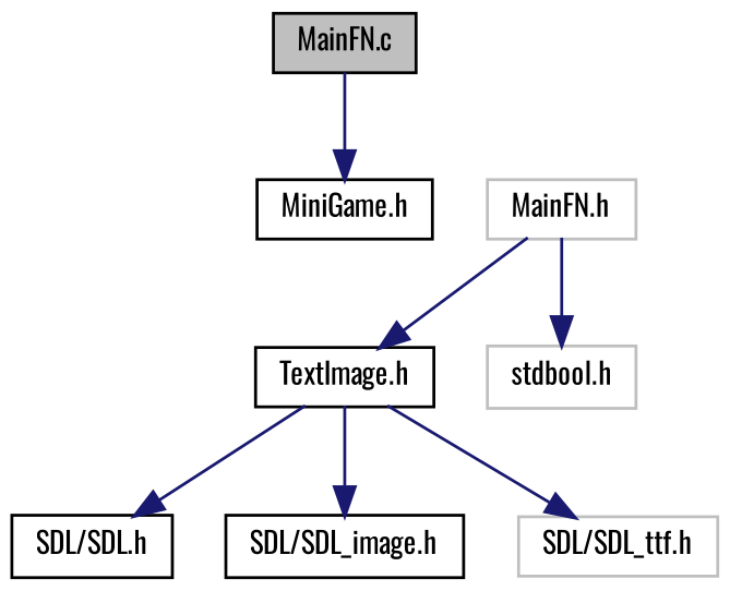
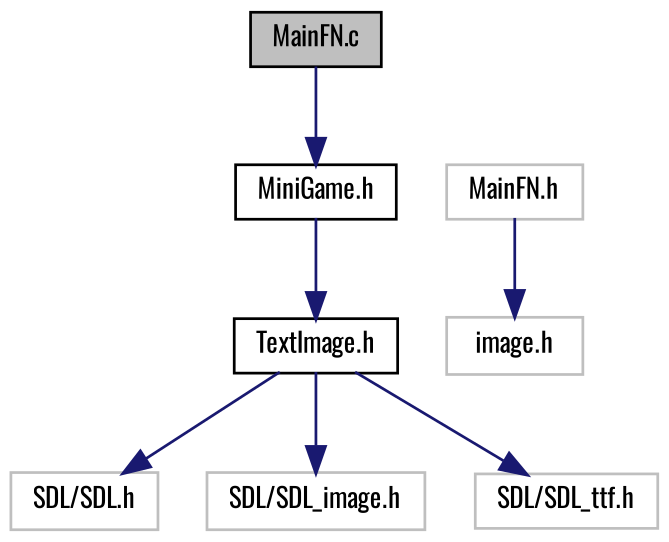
  digraph {
    fontname=Oswald
    node [color=grey75 fillcolor=white fontname=Oswald fontsize=10 shape=record style=filled]
    edge [color=midnightblue fontname=Oswald fontsize=10 labelfontname=Helvetica labelfontsize=10 style=solid]
    n1 [color=black fillcolor=grey75 fontcolor=black height=0.2 label="MainFN.c" width=0.4]
    n2 [color=black height=0.2 label="MiniGame.h" width=0.4]
    n3 [height=0.2 label="MainFN.h" width=0.4]
    n4 [color=black height=0.2 label="TextImage.h" width=0.4]
-   n5 [height=0.2 label="stdbool.h" width=0.4]
-   n6 [color=black height=0.2 label="SDL/SDL.h" width=0.4]
-   n7 [color=black height=0.2 label="SDL/SDL_image.h" width=0.4]
+   n5 [height=0.2 label="image.h" width=0.4]
+   n6 [height=0.2 label="SDL/SDL.h" width=0.4]
+   n7 [height=0.2 label="SDL/SDL_image.h" width=0.4]
    n8 [height=0.2 label="SDL/SDL_ttf.h" width=0.4]
    n1 -> n2
-   n3 -> n4
+   n2 -> n4
    n3 -> n5
    n4 -> n6
    n4 -> n7
    n4 -> n8
  }
